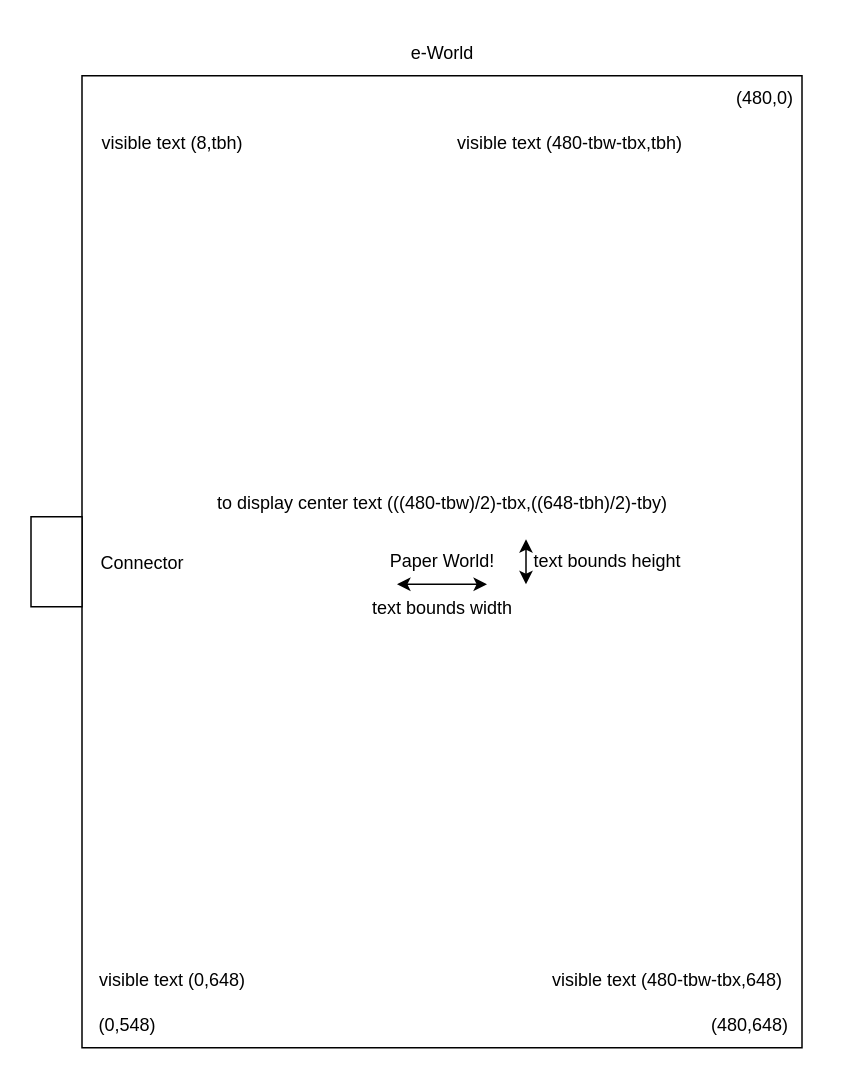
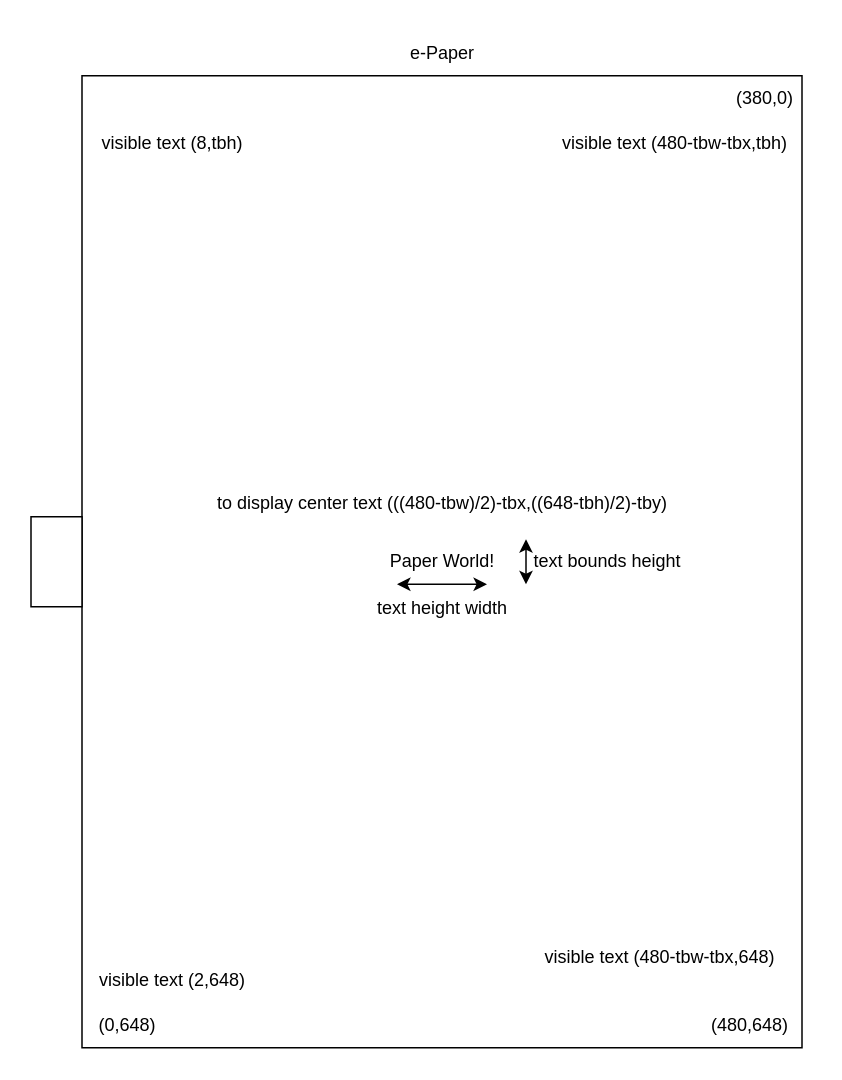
  <mxCell id="0" />
  <mxCell id="1" parent="0" />
  <mxCell id="2" value="" style="rounded=0;whiteSpace=wrap;html=1;" parent="1" vertex="1"><mxGeometry x="54" y="50" width="480" height="648" as="geometry" /></mxCell>
  <mxCell id="3" value="" style="rounded=0;whiteSpace=wrap;html=1;" parent="1" vertex="1"><mxGeometry x="20" y="344" width="34" height="60" as="geometry" /></mxCell>
- <mxCell id="4" value="Connector" style="text;html=1;align=center;verticalAlign=middle;resizable=0;points=[];autosize=1;strokeColor=none;fillColor=none;" parent="1" vertex="1"><mxGeometry x="54" y="360" width="80" height="30" as="geometry" /></mxCell>
- <mxCell id="5" value="e-World" style="text;html=1;align=center;verticalAlign=middle;resizable=0;points=[];autosize=1;strokeColor=none;fillColor=none;" parent="1" vertex="1"><mxGeometry x="259" y="20" width="70" height="30" as="geometry" /></mxCell>
+ <mxCell id="5" value="e-Paper" style="text;html=1;align=center;verticalAlign=middle;resizable=0;points=[];autosize=1;strokeColor=none;fillColor=none;" parent="1" vertex="1"><mxGeometry x="259" y="20" width="70" height="30" as="geometry" /></mxCell>
  <mxCell id="6" value="visible text (8,tbh)" style="text;html=1;align=center;verticalAlign=middle;resizable=0;points=[];autosize=1;strokeColor=none;fillColor=none;" parent="1" vertex="1"><mxGeometry x="54" y="80" width="120" height="30" as="geometry" /></mxCell>
- <mxCell id="7" value="(480,0)" style="text;html=1;align=center;verticalAlign=middle;resizable=0;points=[];autosize=1;strokeColor=none;fillColor=none;" parent="1" vertex="1"><mxGeometry x="479" y="50" width="60" height="30" as="geometry" /></mxCell>
- <mxCell id="8" value="visible text (480-tbw-tbx,tbh)" style="text;html=1;align=center;verticalAlign=middle;resizable=0;points=[];autosize=1;strokeColor=none;fillColor=none;" parent="1" vertex="1"><mxGeometry x="294" y="80" width="170" height="30" as="geometry" /></mxCell>
- <mxCell id="9" value="(0,548)" style="text;html=1;align=center;verticalAlign=middle;resizable=0;points=[];autosize=1;strokeColor=none;fillColor=none;" parent="1" vertex="1"><mxGeometry x="54" y="668" width="60" height="30" as="geometry" /></mxCell>
+ <mxCell id="7" value="(380,0)" style="text;html=1;align=center;verticalAlign=middle;resizable=0;points=[];autosize=1;strokeColor=none;fillColor=none;" parent="1" vertex="1"><mxGeometry x="479" y="50" width="60" height="30" as="geometry" /></mxCell>
+ <mxCell id="8" value="visible text (480-tbw-tbx,tbh)" style="text;html=1;align=center;verticalAlign=middle;resizable=0;points=[];autosize=1;strokeColor=none;fillColor=none;" parent="1" vertex="1"><mxGeometry x="364" y="80" width="170" height="30" as="geometry" /></mxCell>
+ <mxCell id="9" value="(0,648)" style="text;html=1;align=center;verticalAlign=middle;resizable=0;points=[];autosize=1;strokeColor=none;fillColor=none;" parent="1" vertex="1"><mxGeometry x="54" y="668" width="60" height="30" as="geometry" /></mxCell>
  <mxCell id="10" value="(480,648)" style="text;html=1;align=center;verticalAlign=middle;resizable=0;points=[];autosize=1;strokeColor=none;fillColor=none;" parent="1" vertex="1"><mxGeometry x="464" y="668" width="70" height="30" as="geometry" /></mxCell>
- <mxCell id="11" value="visible text (0,648)" style="text;html=1;align=center;verticalAlign=middle;resizable=0;points=[];autosize=1;strokeColor=none;fillColor=none;" parent="1" vertex="1"><mxGeometry x="54" y="638" width="120" height="30" as="geometry" /></mxCell>
- <mxCell id="12" value="visible text (480-tbw-tbx,648)" style="text;html=1;align=center;verticalAlign=middle;resizable=0;points=[];autosize=1;strokeColor=none;fillColor=none;" parent="1" vertex="1"><mxGeometry x="354" y="638" width="180" height="30" as="geometry" /></mxCell>
+ <mxCell id="11" value="visible text (2,648)" style="text;html=1;align=center;verticalAlign=middle;resizable=0;points=[];autosize=1;strokeColor=none;fillColor=none;" parent="1" vertex="1"><mxGeometry x="54" y="638" width="120" height="30" as="geometry" /></mxCell>
+ <mxCell id="12" value="visible text (480-tbw-tbx,648)" style="text;html=1;align=center;verticalAlign=middle;resizable=0;points=[];autosize=1;strokeColor=none;fillColor=none;" parent="1" vertex="1"><mxGeometry x="349" y="623" width="180" height="30" as="geometry" /></mxCell>
  <mxCell id="13" value="to display center text (((480-tbw)/2)-tbx,((648-tbh)/2)-tby)" style="text;html=1;align=center;verticalAlign=middle;resizable=0;points=[];autosize=1;strokeColor=none;fillColor=none;" parent="1" vertex="1"><mxGeometry x="134" y="320" width="320" height="30" as="geometry" /></mxCell>
  <mxCell id="14" value="Paper World!" style="text;html=1;align=center;verticalAlign=middle;resizable=0;points=[];autosize=1;strokeColor=none;fillColor=none;" parent="1" vertex="1"><mxGeometry x="249" y="359" width="90" height="30" as="geometry" /></mxCell>
  <mxCell id="15" value="text bounds height" style="text;html=1;align=center;verticalAlign=middle;resizable=0;points=[];autosize=1;strokeColor=none;fillColor=none;" parent="1" vertex="1"><mxGeometry x="344" y="359" width="120" height="30" as="geometry" /></mxCell>
  <mxCell id="16" value="" style="endArrow=classic;startArrow=classic;html=1;rounded=0;" parent="1" edge="1"><mxGeometry width="50" height="50" relative="1" as="geometry"><mxPoint x="350" y="389" as="sourcePoint" /><mxPoint x="350" y="359" as="targetPoint" /></mxGeometry></mxCell>
  <mxCell id="17" value="" style="endArrow=classic;startArrow=classic;html=1;rounded=0;" parent="1" edge="1"><mxGeometry x="-1" y="54" width="50" height="50" relative="1" as="geometry"><mxPoint x="264" y="389" as="sourcePoint" /><mxPoint x="324" y="389" as="targetPoint" /><mxPoint x="4" y="21" as="offset" /></mxGeometry></mxCell>
- <mxCell id="18" value="text bounds width" style="text;html=1;align=center;verticalAlign=middle;resizable=0;points=[];autosize=1;strokeColor=none;fillColor=none;" parent="1" vertex="1"><mxGeometry x="234" y="390" width="120" height="30" as="geometry" /></mxCell>
+ <mxCell id="18" value="text height width" style="text;html=1;align=center;verticalAlign=middle;resizable=0;points=[];autosize=1;strokeColor=none;fillColor=none;" parent="1" vertex="1"><mxGeometry x="234" y="390" width="120" height="30" as="geometry" /></mxCell>
